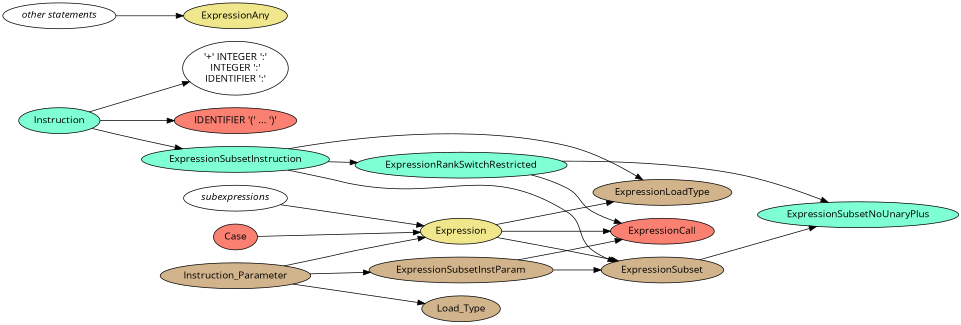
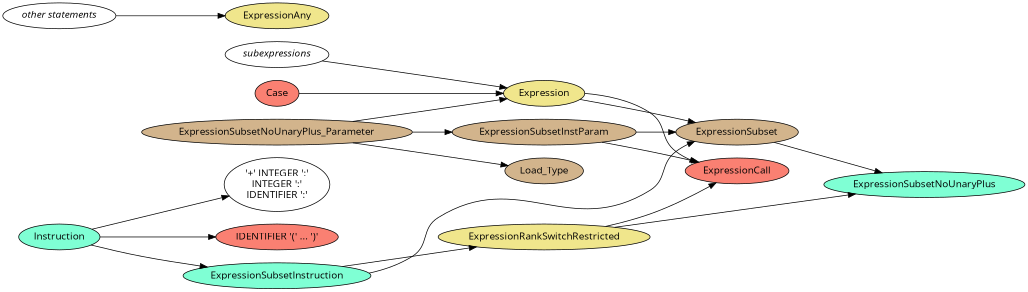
  digraph {
    fontname="Open Sans"
    rankdir=LR
    node [fillcolor=tan fontname="Open Sans" style=filled]
    edge [fontname="Open Sans"]
    ExpressionSubset
    ExpressionCall [fillcolor=salmon]
-   ExpressionLoadType
    ExpressionSubsetNoUnaryPlus [fillcolor=aquamarine]
    n5 [label=<<I>other statements</I>> fillcolor="" style=""]
    ExpressionAny [fillcolor=khaki]
    n7 [label=<<I>subexpressions</I>> fillcolor="" style=""]
    Expression [fillcolor=khaki]
    n9 [label=<'+' INTEGER ':'<BR/>INTEGER ':'<BR/>IDENTIFIER ':'> fillcolor="" style=""]
    n10 [fillcolor=salmon label="IDENTIFIER '(' ... ')'"]
    Instruction [fillcolor=aquamarine]
    ExpressionSubsetInstruction [fillcolor=aquamarine]
-   ExpressionRankSwitchRestricted [fillcolor=aquamarine]
-   Instruction_Parameter
+   ExpressionRankSwitchRestricted [fillcolor=khaki]
+   Instruction_Parameter [label=ExpressionSubsetNoUnaryPlus_Parameter]
    ExpressionSubsetInstParam
    Load_Type
    Case [fillcolor=salmon]
    subgraph sub_1 {
      rank=same
      ExpressionSubset
      ExpressionCall
-     ExpressionLoadType
    }
    ExpressionSubset -> ExpressionSubsetNoUnaryPlus
    n5 -> ExpressionAny
    n7 -> Expression
    Expression -> ExpressionSubset
    Expression -> ExpressionCall
-   Expression -> ExpressionLoadType
    Instruction -> n9
    Instruction -> n10
    Instruction -> ExpressionSubsetInstruction
    ExpressionSubsetInstruction -> ExpressionSubset
-   ExpressionSubsetInstruction -> ExpressionLoadType
    ExpressionSubsetInstruction -> ExpressionRankSwitchRestricted
    ExpressionRankSwitchRestricted -> ExpressionCall
    ExpressionRankSwitchRestricted -> ExpressionSubsetNoUnaryPlus
    Instruction_Parameter -> Expression
    Instruction_Parameter -> ExpressionSubsetInstParam
    Instruction_Parameter -> Load_Type
    ExpressionSubsetInstParam -> ExpressionSubset
    ExpressionSubsetInstParam -> ExpressionCall
    Case -> Expression
  }
